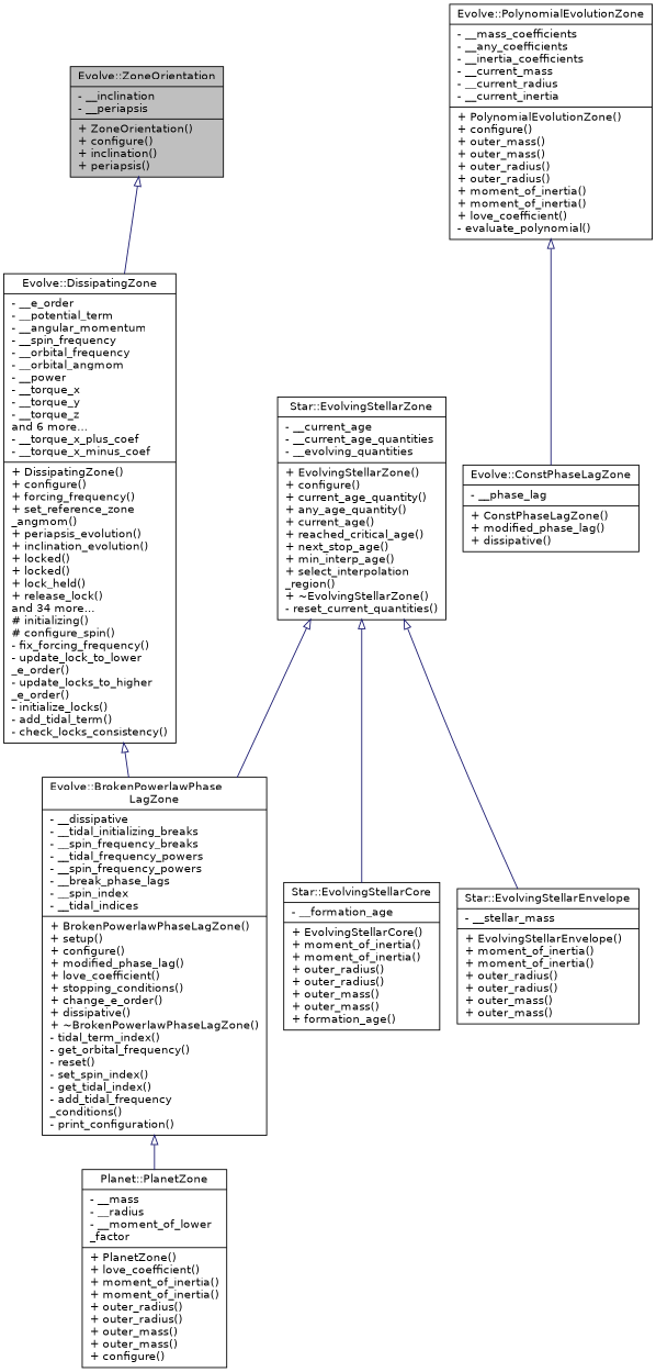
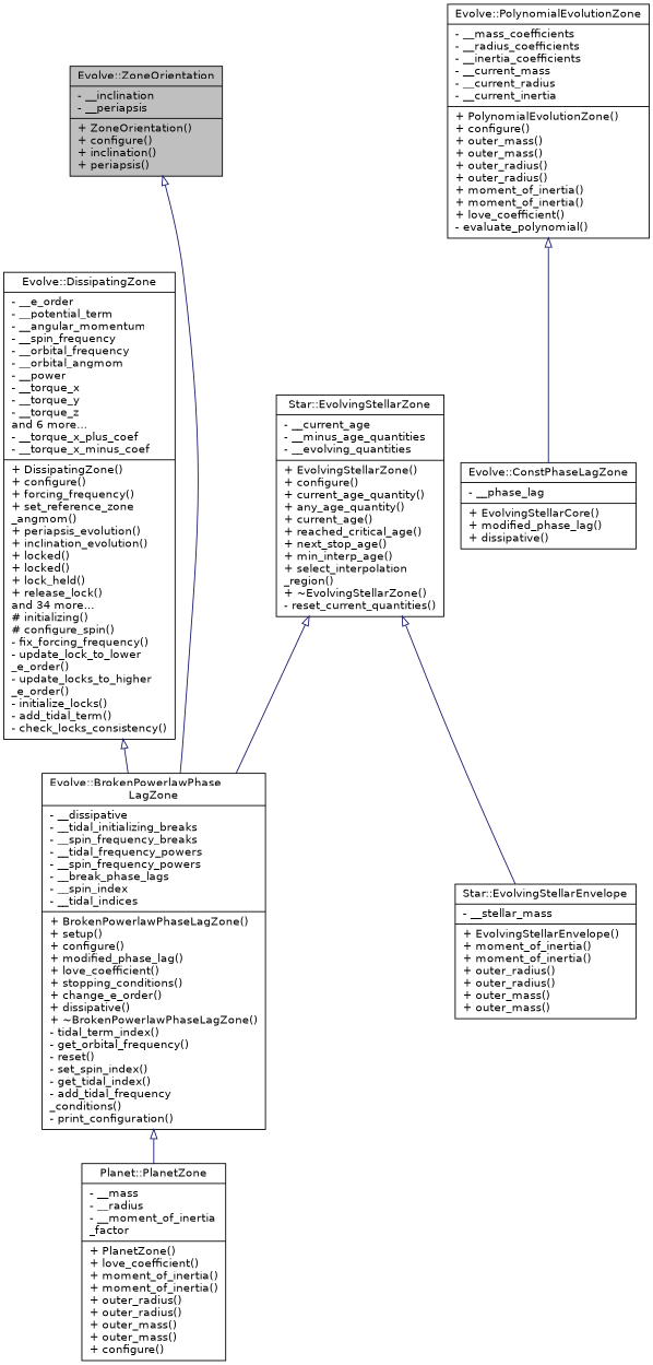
  digraph {
    node [color=black fillcolor=white fontname=Helvetica fontsize=12 shape=record style=filled]
    edge [arrowtail=onormal color=midnightblue dir=back fontname=Helvetica fontsize=12 labelfontname=Helvetica labelfontsize=12 style=solid]
    n1 [fillcolor=grey75 fontcolor=black height=0.2 label="{Evolve::ZoneOrientation\n|- __inclination\l- __periapsis\l|+ ZoneOrientation()\l+ configure()\l+ inclination()\l+ periapsis()\l}" width=0.4]
    n2 [height=0.2 label="{Evolve::DissipatingZone\n|- __e_order\l- __potential_term\l- __angular_momentum\l- __spin_frequency\l- __orbital_frequency\l- __orbital_angmom\l- __power\l- __torque_x\l- __torque_y\l- __torque_z\land 6 more...\l- __torque_x_plus_coef\l- __torque_x_minus_coef\l|+ DissipatingZone()\l+ configure()\l+ forcing_frequency()\l+ set_reference_zone\l_angmom()\l+ periapsis_evolution()\l+ inclination_evolution()\l+ locked()\l+ locked()\l+ lock_held()\l+ release_lock()\land 34 more...\l# initializing()\l# configure_spin()\l- fix_forcing_frequency()\l- update_lock_to_lower\l_e_order()\l- update_locks_to_higher\l_e_order()\l- initialize_locks()\l- add_tidal_term()\l- check_locks_consistency()\l}" width=0.4]
    n3 [height=0.2 label="{Evolve::BrokenPowerlawPhase\lLagZone\n|- __dissipative\l- __tidal_initializing_breaks\l- __spin_frequency_breaks\l- __tidal_frequency_powers\l- __spin_frequency_powers\l- __break_phase_lags\l- __spin_index\l- __tidal_indices\l|+ BrokenPowerlawPhaseLagZone()\l+ setup()\l+ configure()\l+ modified_phase_lag()\l+ love_coefficient()\l+ stopping_conditions()\l+ change_e_order()\l+ dissipative()\l+ ~BrokenPowerlawPhaseLagZone()\l- tidal_term_index()\l- get_orbital_frequency()\l- reset()\l- set_spin_index()\l- get_tidal_index()\l- add_tidal_frequency\l_conditions()\l- print_configuration()\l}" width=0.4]
-   n4 [height=0.2 label="{Planet::PlanetZone\n|- __mass\l- __radius\l- __moment_of_lower\l_factor\l|+ PlanetZone()\l+ love_coefficient()\l+ moment_of_inertia()\l+ moment_of_inertia()\l+ outer_radius()\l+ outer_radius()\l+ outer_mass()\l+ outer_mass()\l+ configure()\l}" width=0.4]
-   n5 [height=0.2 label="{Evolve::PolynomialEvolutionZone\n|- __mass_coefficients\l- __any_coefficients\l- __inertia_coefficients\l- __current_mass\l- __current_radius\l- __current_inertia\l|+ PolynomialEvolutionZone()\l+ configure()\l+ outer_mass()\l+ outer_mass()\l+ outer_radius()\l+ outer_radius()\l+ moment_of_inertia()\l+ moment_of_inertia()\l+ love_coefficient()\l- evaluate_polynomial()\l}" width=0.4]
-   n6 [height=0.2 label="{Evolve::ConstPhaseLagZone\n|- __phase_lag\l|+ ConstPhaseLagZone()\l+ modified_phase_lag()\l+ dissipative()\l}" width=0.4]
-   n7 [height=0.2 label="{Star::EvolvingStellarZone\n|- __current_age\l- __current_age_quantities\l- __evolving_quantities\l|+ EvolvingStellarZone()\l+ configure()\l+ current_age_quantity()\l+ any_age_quantity()\l+ current_age()\l+ reached_critical_age()\l+ next_stop_age()\l+ min_interp_age()\l+ select_interpolation\l_region()\l+ ~EvolvingStellarZone()\l- reset_current_quantities()\l}" width=0.4]
-   n8 [height=0.2 label="{Star::EvolvingStellarCore\n|- __formation_age\l|+ EvolvingStellarCore()\l+ moment_of_inertia()\l+ moment_of_inertia()\l+ outer_radius()\l+ outer_radius()\l+ outer_mass()\l+ outer_mass()\l+ formation_age()\l}" width=0.4]
+   n4 [height=0.2 label="{Planet::PlanetZone\n|- __mass\l- __radius\l- __moment_of_inertia\l_factor\l|+ PlanetZone()\l+ love_coefficient()\l+ moment_of_inertia()\l+ moment_of_inertia()\l+ outer_radius()\l+ outer_radius()\l+ outer_mass()\l+ outer_mass()\l+ configure()\l}" width=0.4]
+   n5 [height=0.2 label="{Evolve::PolynomialEvolutionZone\n|- __mass_coefficients\l- __radius_coefficients\l- __inertia_coefficients\l- __current_mass\l- __current_radius\l- __current_inertia\l|+ PolynomialEvolutionZone()\l+ configure()\l+ outer_mass()\l+ outer_mass()\l+ outer_radius()\l+ outer_radius()\l+ moment_of_inertia()\l+ moment_of_inertia()\l+ love_coefficient()\l- evaluate_polynomial()\l}" width=0.4]
+   n6 [height=0.2 label="{Evolve::ConstPhaseLagZone\n|- __phase_lag\l|+ EvolvingStellarCore()\l+ modified_phase_lag()\l+ dissipative()\l}" width=0.4]
+   n7 [height=0.2 label="{Star::EvolvingStellarZone\n|- __current_age\l- __minus_age_quantities\l- __evolving_quantities\l|+ EvolvingStellarZone()\l+ configure()\l+ current_age_quantity()\l+ any_age_quantity()\l+ current_age()\l+ reached_critical_age()\l+ next_stop_age()\l+ min_interp_age()\l+ select_interpolation\l_region()\l+ ~EvolvingStellarZone()\l- reset_current_quantities()\l}" width=0.4]
    n9 [height=0.2 label="{Star::EvolvingStellarEnvelope\n|- __stellar_mass\l|+ EvolvingStellarEnvelope()\l+ moment_of_inertia()\l+ moment_of_inertia()\l+ outer_radius()\l+ outer_radius()\l+ outer_mass()\l+ outer_mass()\l}" width=0.4]
-   n1 -> n2
+   n1 -> n3
    n2 -> n3
    n3 -> n4
    n5 -> n6
    n7 -> n3
-   n7 -> n8
    n7 -> n9
  }
